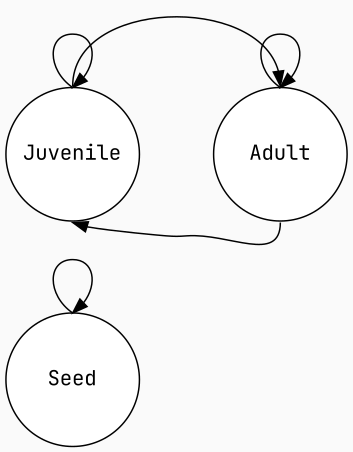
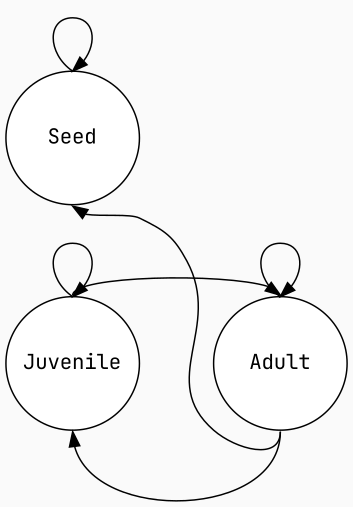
  graph {
    bgcolor="#fafafa"
    fontname="JetBrains Mono"
    fontsize=10
    rankdir=LR
    node [color="#000000" fillcolor="#ffffff" fixedsize=true fontname="JetBrains Mono" shape=circle style=filled]
    edge [color=black dir=forward fontname="JetBrains Mono" fontsize=7 headport=n penwidth=1 tailport=n arrowhead=normal]
    n1 [height=1.25 label=Seed]
    n2 [height=1.25 label=Juvenile]
    n3 [height=1.25 label=Adult]
    n1 -- n1 [style=invis arrowhead=""]
    n1 -- n1 [constraint=false label="   "]
    n2 -- n2 [style=invis arrowhead=""]
    n2 -- n2 [constraint=false label="   "]
    n2 -- n3 [label="   "]
+   n3 -- n1 [constraint=false headport=s label="  " tailport=s]
    n3 -- n2 [headport=s style=invis tailport=s arrowhead=""]
    n3 -- n2 [headport=s label="  " tailport=s]
    n3 -- n3 [style=invis arrowhead=""]
    n3 -- n3 [constraint=false label="   "]
  }
